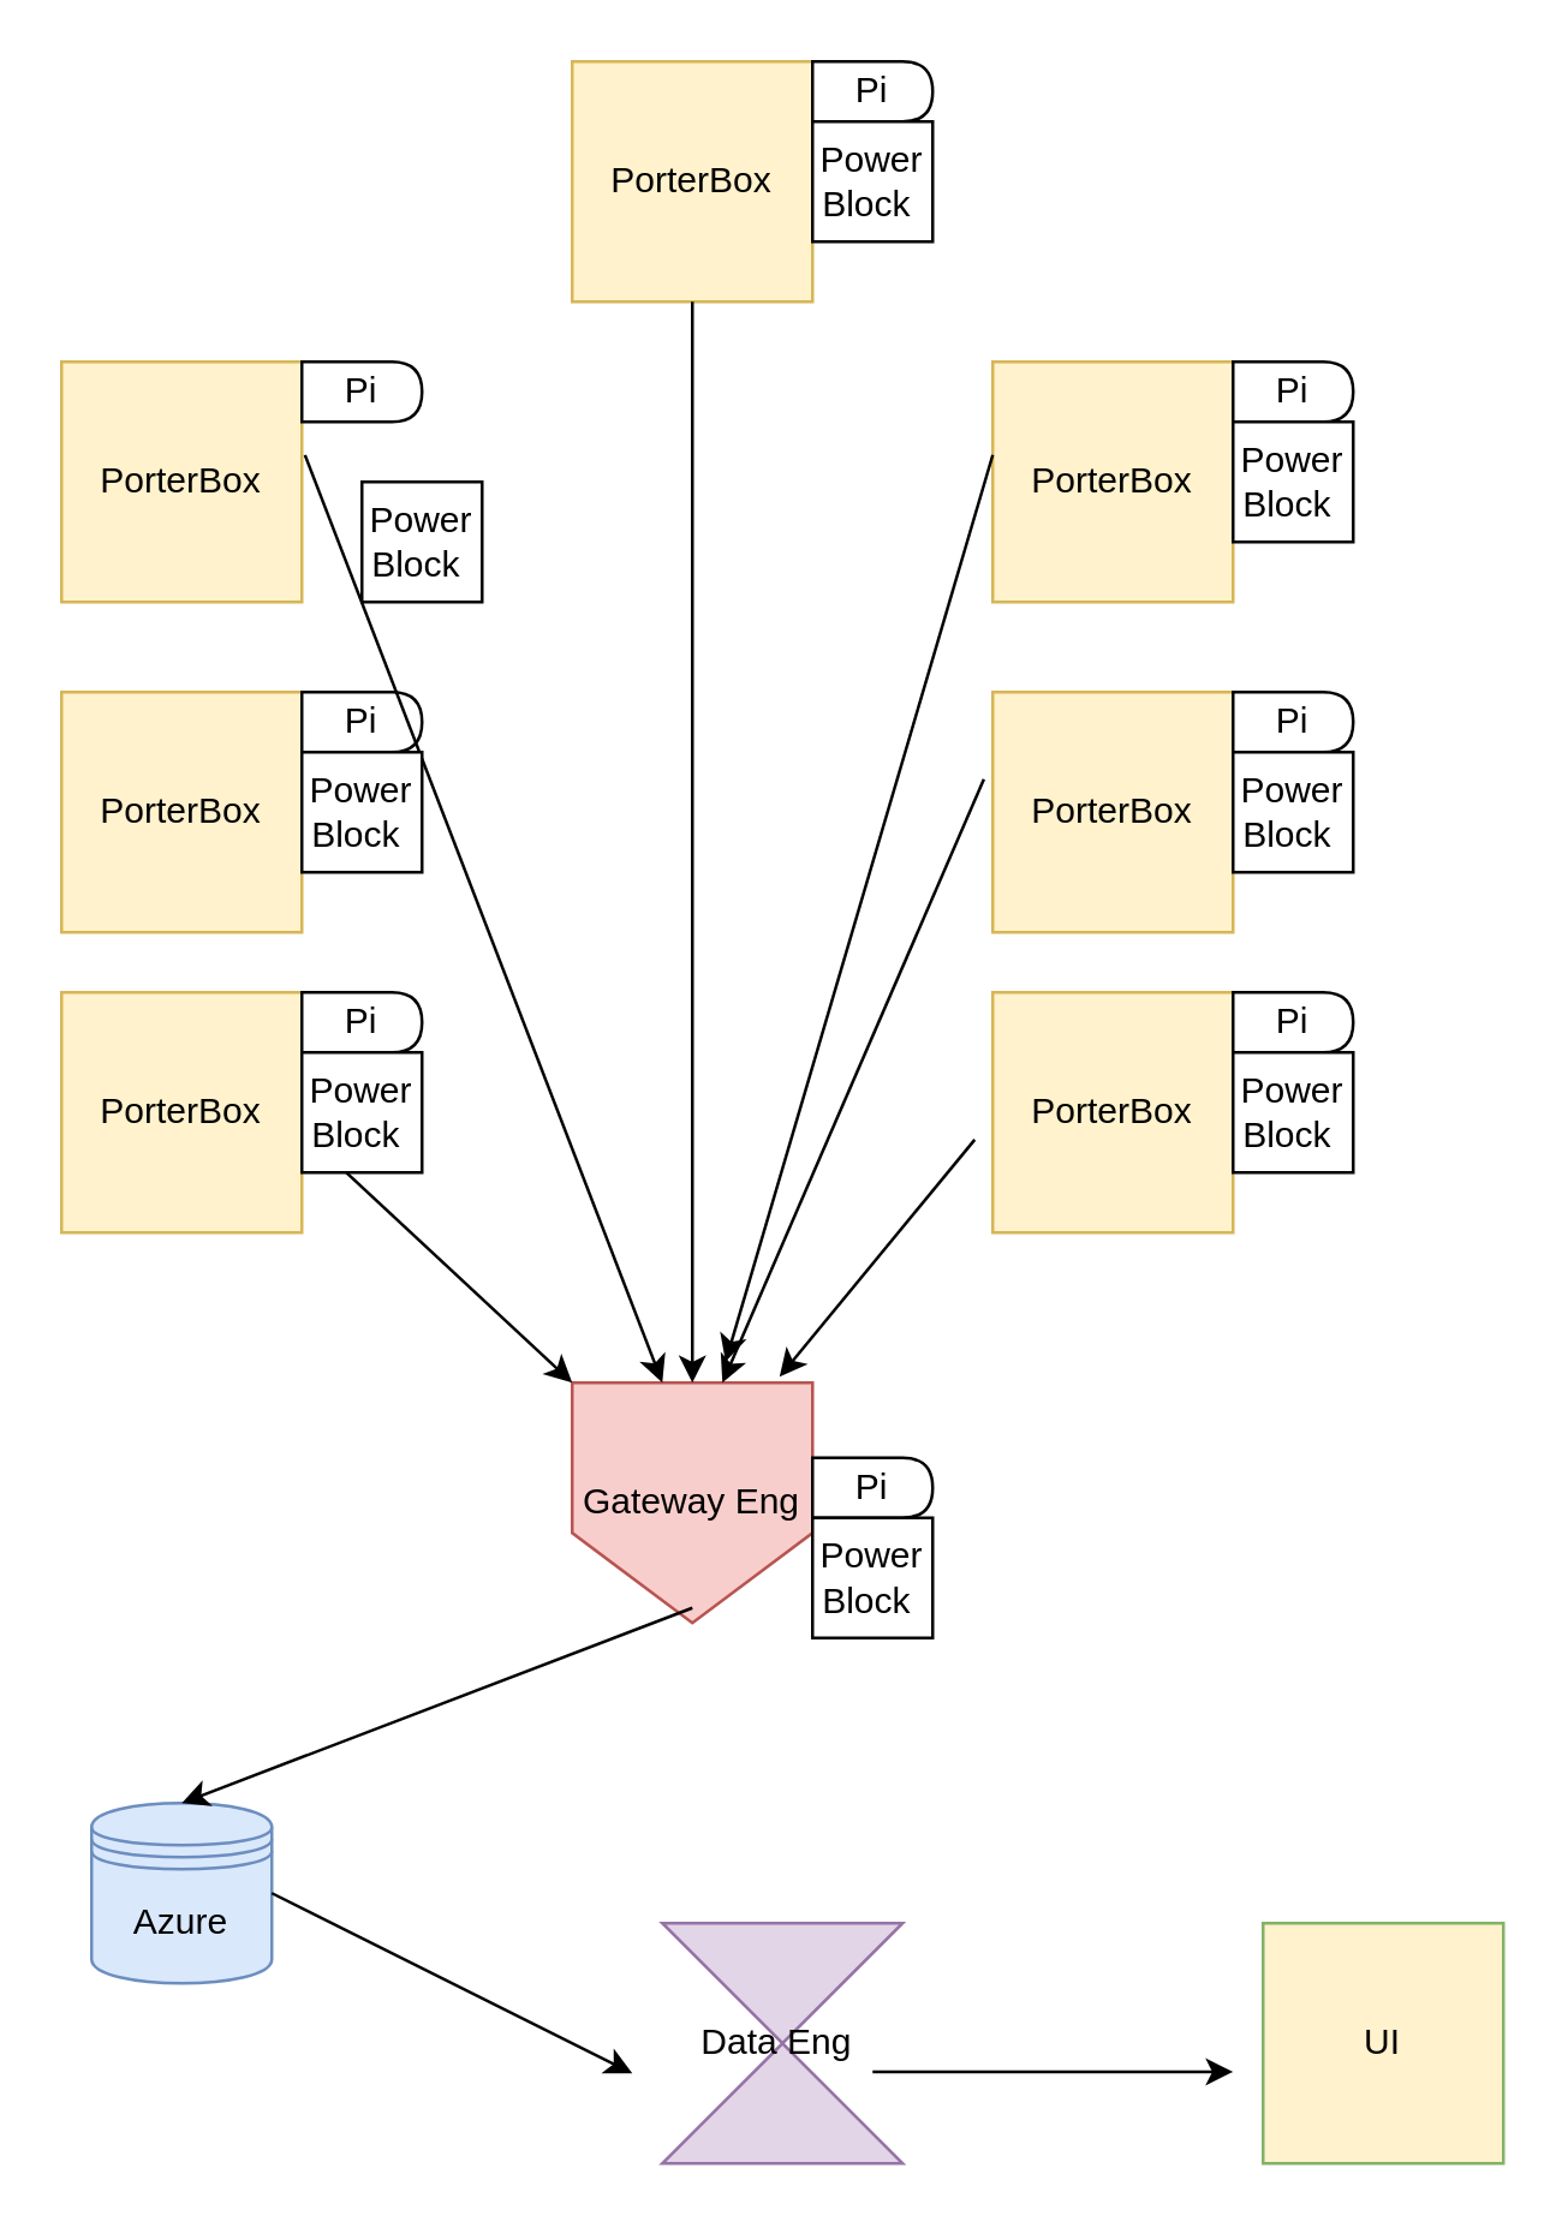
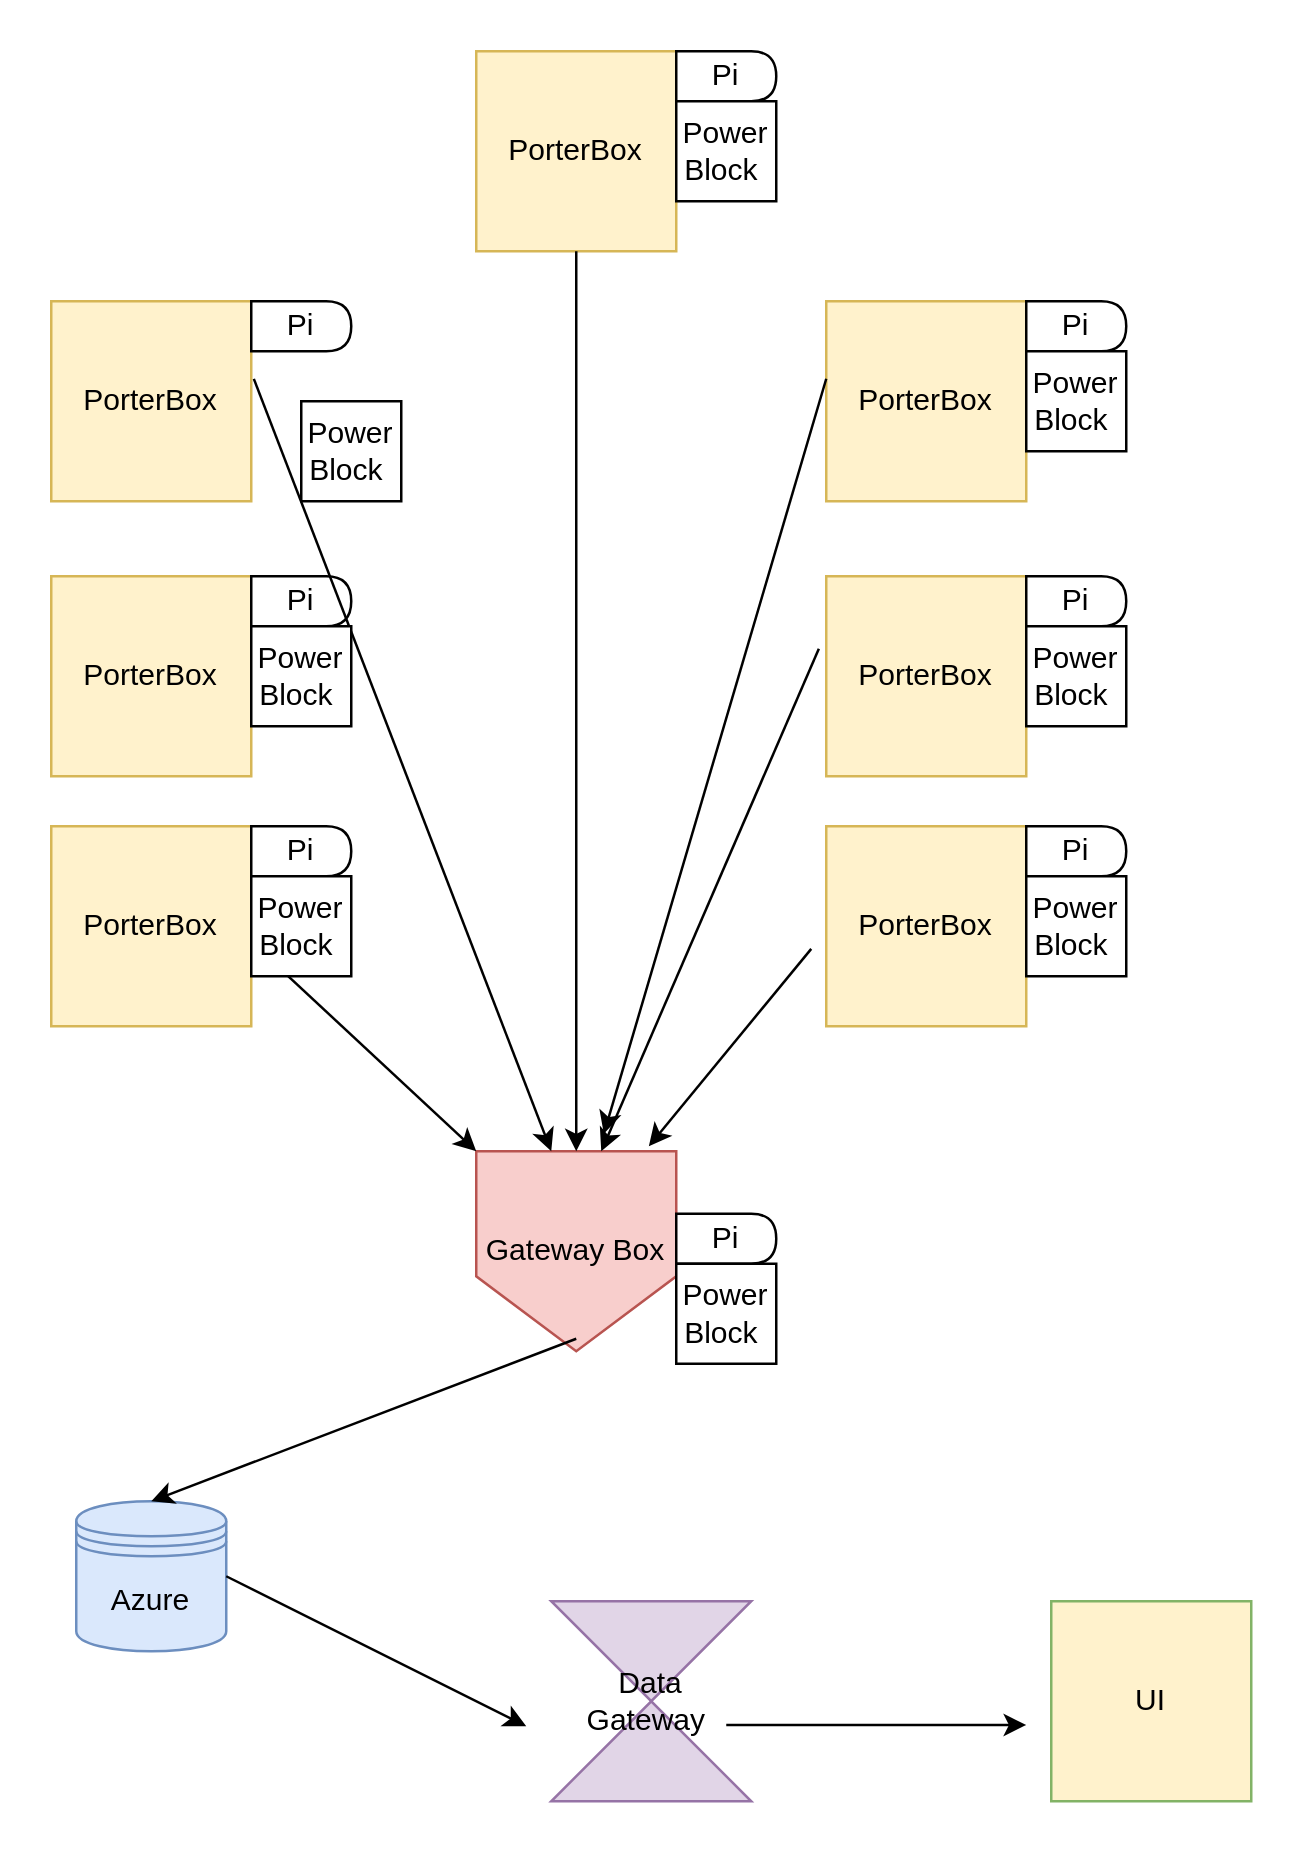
  <mxCell id="0" />
  <mxCell id="1" parent="0" />
  <mxCell id="2" value="PorterBox" style="whiteSpace=wrap;html=1;aspect=fixed;fillColor=#fff2cc;strokeColor=#d6b656;" vertex="1" parent="1"><mxGeometry x="190" y="20" width="80" height="80" as="geometry" /></mxCell>
  <mxCell id="3" value="PorterBox" style="whiteSpace=wrap;html=1;aspect=fixed;fillColor=#fff2cc;strokeColor=#d6b656;" vertex="1" parent="1"><mxGeometry x="20" y="120" width="80" height="80" as="geometry" /></mxCell>
  <mxCell id="4" value="PorterBox" style="whiteSpace=wrap;html=1;aspect=fixed;fillColor=#fff2cc;strokeColor=#d6b656;" vertex="1" parent="1"><mxGeometry x="20" y="230" width="80" height="80" as="geometry" /></mxCell>
  <mxCell id="5" value="PorterBox" style="whiteSpace=wrap;html=1;aspect=fixed;fillColor=#fff2cc;strokeColor=#d6b656;" vertex="1" parent="1"><mxGeometry x="20" y="330" width="80" height="80" as="geometry" /></mxCell>
  <mxCell id="6" value="PorterBox" style="whiteSpace=wrap;html=1;aspect=fixed;fillColor=#fff2cc;strokeColor=#d6b656;" vertex="1" parent="1"><mxGeometry x="330" y="120" width="80" height="80" as="geometry" /></mxCell>
  <mxCell id="7" value="PorterBox" style="whiteSpace=wrap;html=1;aspect=fixed;fillColor=#fff2cc;strokeColor=#d6b656;" vertex="1" parent="1"><mxGeometry x="330" y="230" width="80" height="80" as="geometry" /></mxCell>
  <mxCell id="8" value="PorterBox" style="whiteSpace=wrap;html=1;aspect=fixed;fillColor=#fff2cc;strokeColor=#d6b656;" vertex="1" parent="1"><mxGeometry x="330" y="330" width="80" height="80" as="geometry" /></mxCell>
  <mxCell id="9" value="UI" style="whiteSpace=wrap;html=1;aspect=fixed;fillColor=#fff2cc;strokeColor=#82b366;" vertex="1" parent="1"><mxGeometry x="420" y="640" width="80" height="80" as="geometry" /></mxCell>
  <mxCell id="10" value="Pi" style="shape=delay;whiteSpace=wrap;html=1;" vertex="1" parent="1"><mxGeometry x="410" y="120" width="40" height="20" as="geometry" /></mxCell>
  <mxCell id="11" value="Pi" style="shape=delay;whiteSpace=wrap;html=1;" vertex="1" parent="1"><mxGeometry x="410" y="230" width="40" height="20" as="geometry" /></mxCell>
  <mxCell id="12" value="Pi" style="shape=delay;whiteSpace=wrap;html=1;" vertex="1" parent="1"><mxGeometry x="410" y="330" width="40" height="20" as="geometry" /></mxCell>
  <mxCell id="13" value="Pi" style="shape=delay;whiteSpace=wrap;html=1;" vertex="1" parent="1"><mxGeometry x="100" y="120" width="40" height="20" as="geometry" /></mxCell>
  <mxCell id="14" value="Pi" style="shape=delay;whiteSpace=wrap;html=1;" vertex="1" parent="1"><mxGeometry x="100" y="230" width="40" height="20" as="geometry" /></mxCell>
  <mxCell id="15" value="Pi" style="shape=delay;whiteSpace=wrap;html=1;" vertex="1" parent="1"><mxGeometry x="100" y="330" width="40" height="20" as="geometry" /></mxCell>
- <mxCell id="16" value="Data Eng&amp;nbsp;" style="shape=collate;whiteSpace=wrap;html=1;fillColor=#e1d5e7;strokeColor=#9673a6;" vertex="1" parent="1"><mxGeometry x="220" y="640" width="80" height="80" as="geometry" /></mxCell>
+ <mxCell id="16" value="Data Gateway&amp;nbsp;" style="shape=collate;whiteSpace=wrap;html=1;fillColor=#e1d5e7;strokeColor=#9673a6;" vertex="1" parent="1"><mxGeometry x="220" y="640" width="80" height="80" as="geometry" /></mxCell>
  <mxCell id="17" value="Pi" style="shape=delay;whiteSpace=wrap;html=1;" vertex="1" parent="1"><mxGeometry x="270" y="20" width="40" height="20" as="geometry" /></mxCell>
  <mxCell id="18" value="Azure" style="shape=datastore;whiteSpace=wrap;html=1;fillColor=#dae8fc;strokeColor=#6c8ebf;" vertex="1" parent="1"><mxGeometry x="30" y="600" width="60" height="60" as="geometry" /></mxCell>
- <mxCell id="19" value="Gateway Eng" style="shape=offPageConnector;whiteSpace=wrap;html=1;fillColor=#f8cecc;strokeColor=#b85450;" vertex="1" parent="1"><mxGeometry x="190" y="460" width="80" height="80" as="geometry" /></mxCell>
+ <mxCell id="19" value="Gateway Box" style="shape=offPageConnector;whiteSpace=wrap;html=1;fillColor=#f8cecc;strokeColor=#b85450;" vertex="1" parent="1"><mxGeometry x="190" y="460" width="80" height="80" as="geometry" /></mxCell>
  <mxCell id="20" value="" style="endArrow=classic;html=1;rounded=0;entryX=0.5;entryY=0;entryDx=0;entryDy=0;exitX=0.5;exitY=1;exitDx=0;exitDy=0;" edge="1" parent="1" source="2" target="19"><mxGeometry width="50" height="50" relative="1" as="geometry"><mxPoint x="210" y="360" as="sourcePoint" /><mxPoint x="260" y="310" as="targetPoint" /></mxGeometry></mxCell>
  <mxCell id="21" value="" style="endArrow=classic;html=1;rounded=0;exitX=1.013;exitY=0.388;exitDx=0;exitDy=0;exitPerimeter=0;" edge="1" parent="1" source="3"><mxGeometry width="50" height="50" relative="1" as="geometry"><mxPoint x="90" y="160" as="sourcePoint" /><mxPoint x="220" y="460" as="targetPoint" /></mxGeometry></mxCell>
  <mxCell id="22" value="" style="endArrow=classic;html=1;rounded=0;exitX=1.038;exitY=0.613;exitDx=0;exitDy=0;exitPerimeter=0;" edge="1" parent="1" source="5"><mxGeometry width="50" height="50" relative="1" as="geometry"><mxPoint x="60" y="160" as="sourcePoint" /><mxPoint x="190" y="460" as="targetPoint" /></mxGeometry></mxCell>
  <mxCell id="23" value="" style="endArrow=classic;html=1;rounded=0;exitX=-0.075;exitY=0.613;exitDx=0;exitDy=0;exitPerimeter=0;entryX=0.863;entryY=-0.025;entryDx=0;entryDy=0;entryPerimeter=0;" edge="1" parent="1" source="8" target="19"><mxGeometry width="50" height="50" relative="1" as="geometry"><mxPoint x="190" y="379" as="sourcePoint" /><mxPoint x="277" y="460" as="targetPoint" /></mxGeometry></mxCell>
  <mxCell id="24" value="" style="endArrow=classic;html=1;rounded=0;exitX=-0.037;exitY=0.363;exitDx=0;exitDy=0;exitPerimeter=0;entryX=0.863;entryY=-0.025;entryDx=0;entryDy=0;entryPerimeter=0;" edge="1" parent="1" source="7"><mxGeometry width="50" height="50" relative="1" as="geometry"><mxPoint x="305" y="381" as="sourcePoint" /><mxPoint x="240" y="460" as="targetPoint" /></mxGeometry></mxCell>
  <mxCell id="25" value="" style="endArrow=classic;html=1;rounded=0;exitX=-0.075;exitY=0.613;exitDx=0;exitDy=0;exitPerimeter=0;entryX=0.638;entryY=-0.087;entryDx=0;entryDy=0;entryPerimeter=0;" edge="1" parent="1" target="19"><mxGeometry width="50" height="50" relative="1" as="geometry"><mxPoint x="330" y="151" as="sourcePoint" /><mxPoint x="265" y="230" as="targetPoint" /></mxGeometry></mxCell>
  <mxCell id="26" value="" style="endArrow=classic;html=1;rounded=0;entryX=0.5;entryY=0;entryDx=0;entryDy=0;" edge="1" parent="1" target="18"><mxGeometry width="50" height="50" relative="1" as="geometry"><mxPoint x="230" y="535" as="sourcePoint" /><mxPoint x="280" y="485" as="targetPoint" /></mxGeometry></mxCell>
  <mxCell id="27" value="" style="endArrow=classic;html=1;rounded=0;exitX=1;exitY=0.5;exitDx=0;exitDy=0;" edge="1" parent="1" source="18"><mxGeometry width="50" height="50" relative="1" as="geometry"><mxPoint x="100" y="690" as="sourcePoint" /><mxPoint x="210" y="690" as="targetPoint" /></mxGeometry></mxCell>
  <mxCell id="28" value="" style="endArrow=classic;html=1;rounded=0;exitX=1;exitY=0.5;exitDx=0;exitDy=0;" edge="1" parent="1"><mxGeometry width="50" height="50" relative="1" as="geometry"><mxPoint x="290" y="689.5" as="sourcePoint" /><mxPoint x="410" y="689.5" as="targetPoint" /></mxGeometry></mxCell>
  <mxCell id="29" value="Pi" style="shape=delay;whiteSpace=wrap;html=1;" vertex="1" parent="1"><mxGeometry x="270" y="485" width="40" height="20" as="geometry" /></mxCell>
  <mxCell id="30" value="Power Block&amp;nbsp;" style="whiteSpace=wrap;html=1;aspect=fixed;" vertex="1" parent="1"><mxGeometry x="410" y="140" width="40" height="40" as="geometry" /></mxCell>
  <mxCell id="31" value="Power Block&amp;nbsp;" style="whiteSpace=wrap;html=1;aspect=fixed;" vertex="1" parent="1"><mxGeometry x="410" y="250" width="40" height="40" as="geometry" /></mxCell>
  <mxCell id="32" value="Power Block&amp;nbsp;" style="whiteSpace=wrap;html=1;aspect=fixed;" vertex="1" parent="1"><mxGeometry x="410" y="350" width="40" height="40" as="geometry" /></mxCell>
  <mxCell id="33" value="Power Block&amp;nbsp;" style="whiteSpace=wrap;html=1;aspect=fixed;" vertex="1" parent="1"><mxGeometry x="100" y="350" width="40" height="40" as="geometry" /></mxCell>
  <mxCell id="34" value="Power Block&amp;nbsp;" style="whiteSpace=wrap;html=1;aspect=fixed;" vertex="1" parent="1"><mxGeometry x="100" y="250" width="40" height="40" as="geometry" /></mxCell>
  <mxCell id="35" value="Power Block&amp;nbsp;" style="whiteSpace=wrap;html=1;aspect=fixed;" vertex="1" parent="1"><mxGeometry x="270" y="505" width="40" height="40" as="geometry" /></mxCell>
  <mxCell id="36" value="Power Block&amp;nbsp;" style="whiteSpace=wrap;html=1;aspect=fixed;" vertex="1" parent="1"><mxGeometry x="270" y="40" width="40" height="40" as="geometry" /></mxCell>
  <mxCell id="37" value="Power Block&amp;nbsp;" style="whiteSpace=wrap;html=1;aspect=fixed;" vertex="1" parent="1"><mxGeometry x="120" y="160" width="40" height="40" as="geometry" /></mxCell>
